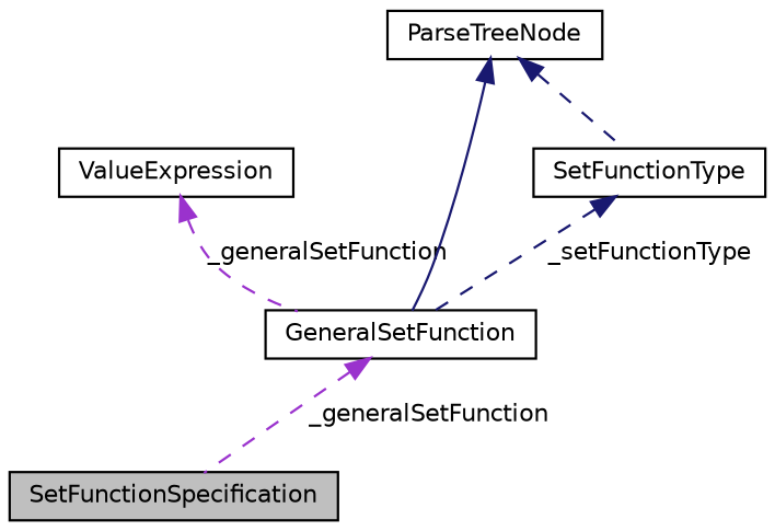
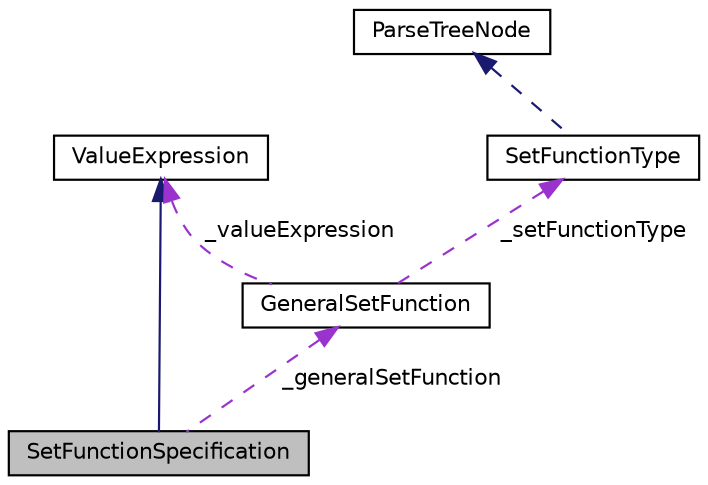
  digraph {
    fontname="DejaVu Sans"
    node [color=black fillcolor=white fontname="DejaVu Sans" fontsize=10 shape=record style=filled]
    edge [color=midnightblue dir=back fontname="DejaVu Sans" fontsize=10 labelfontname=Helvetica labelfontsize=10 style=dashed]
    n1 [fillcolor=grey75 fontcolor=black height=0.2 label=SetFunctionSpecification width=0.4]
    n2 [height=0.2 label=ValueExpression width=0.4]
    n3 [height=0.2 label=GeneralSetFunction width=0.4]
    n4 [height=0.2 label=ParseTreeNode width=0.4]
    n5 [height=0.2 label=SetFunctionType width=0.4]
-   n2 -> n3 [color=darkorchid3 label=" _generalSetFunction"]
+   n2 -> n1 [style=solid]
+   n2 -> n3 [color=darkorchid3 label=" _valueExpression"]
    n3 -> n1 [color=darkorchid3 label=" _generalSetFunction"]
-   n4 -> n3 [style=solid]
    n4 -> n5
-   n5 -> n3 [label=" _setFunctionType"]
+   n5 -> n3 [color=darkorchid3 label=" _setFunctionType"]
  }
